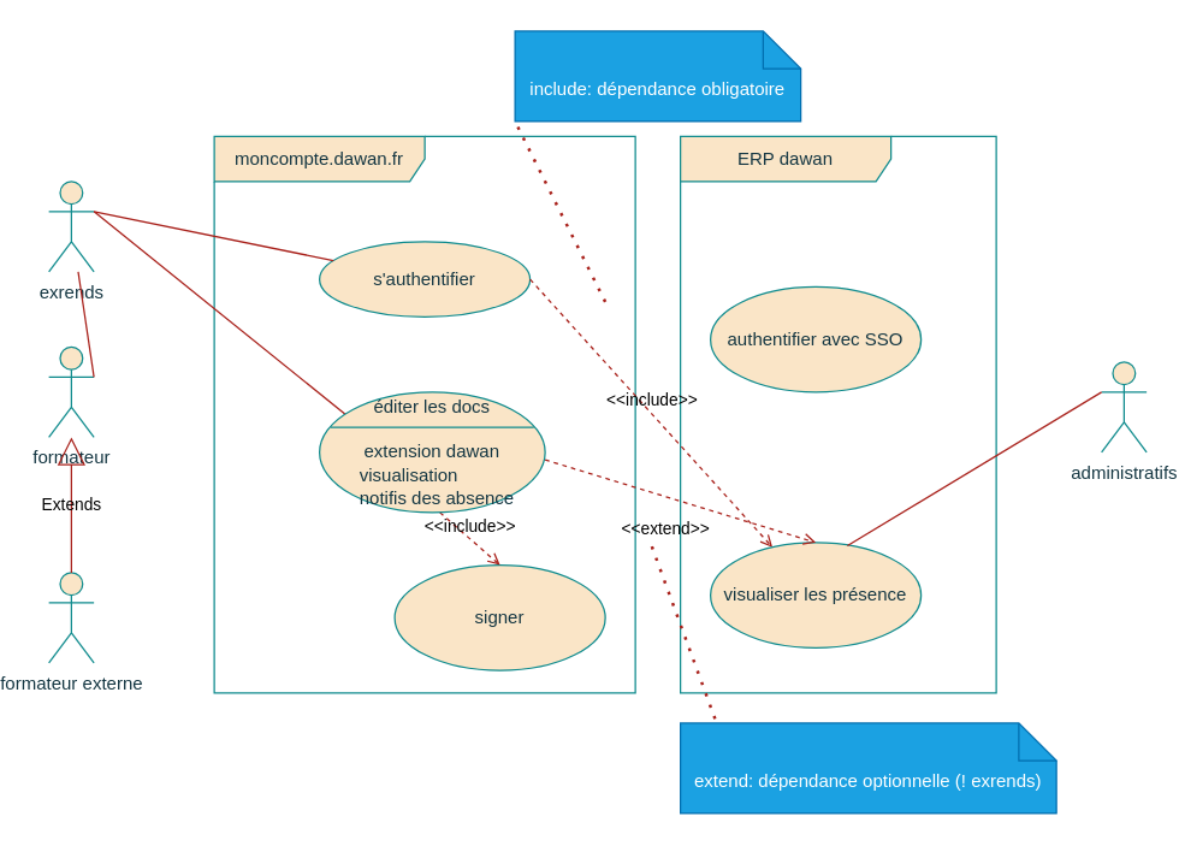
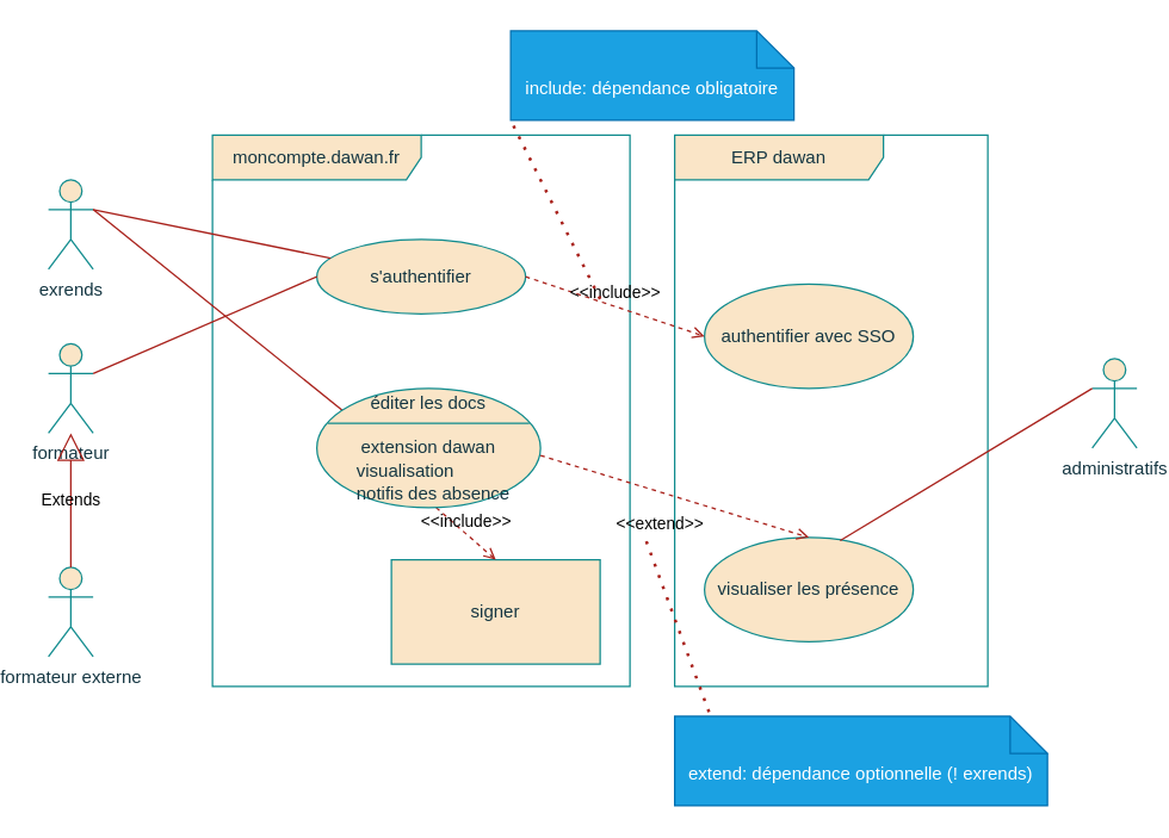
  <mxCell id="0" />
  <mxCell id="1" parent="0" />
  <mxCell id="2" value="exrends" style="shape=umlActor;verticalLabelPosition=bottom;verticalAlign=top;html=1;labelBackgroundColor=none;fillColor=#FAE5C7;strokeColor=#0F8B8D;fontColor=#143642;" vertex="1" parent="1"><mxGeometry x="20" y="120" width="30" height="60" as="geometry" /></mxCell>
  <mxCell id="3" value="formateur" style="shape=umlActor;verticalLabelPosition=bottom;verticalAlign=top;html=1;labelBackgroundColor=none;fillColor=#FAE5C7;strokeColor=#0F8B8D;fontColor=#143642;" vertex="1" parent="1"><mxGeometry x="20" y="230" width="30" height="60" as="geometry" /></mxCell>
  <mxCell id="4" value="&lt;div&gt;formateur externe&lt;/div&gt;" style="shape=umlActor;verticalLabelPosition=bottom;verticalAlign=top;html=1;labelBackgroundColor=none;fillColor=#FAE5C7;strokeColor=#0F8B8D;fontColor=#143642;" vertex="1" parent="1"><mxGeometry x="20" y="380" width="30" height="60" as="geometry" /></mxCell>
  <mxCell id="5" value="Extends" style="endArrow=block;endSize=16;endFill=0;html=1;rounded=0;exitX=0.5;exitY=0;exitDx=0;exitDy=0;exitPerimeter=0;labelBackgroundColor=none;strokeColor=#A8201A;fontColor=default;" edge="1" parent="1" source="4" target="3"><mxGeometry width="160" relative="1" as="geometry"><mxPoint x="210" y="250" as="sourcePoint" /><mxPoint x="370" y="250" as="targetPoint" /></mxGeometry></mxCell>
  <mxCell id="6" value="moncompte.dawan.fr" style="shape=umlFrame;whiteSpace=wrap;html=1;pointerEvents=0;width=140;height=30;labelBackgroundColor=none;fillColor=#FAE5C7;strokeColor=#0F8B8D;fontColor=#143642;" vertex="1" parent="1"><mxGeometry x="130" y="90" width="280" height="370" as="geometry" /></mxCell>
  <mxCell id="7" value="ERP dawan" style="shape=umlFrame;whiteSpace=wrap;html=1;pointerEvents=0;width=140;height=30;labelBackgroundColor=none;fillColor=#FAE5C7;strokeColor=#0F8B8D;fontColor=#143642;" vertex="1" parent="1"><mxGeometry x="440" y="90" width="210" height="370" as="geometry" /></mxCell>
  <mxCell id="8" value="administratifs" style="shape=umlActor;verticalLabelPosition=bottom;verticalAlign=top;html=1;labelBackgroundColor=none;fillColor=#FAE5C7;strokeColor=#0F8B8D;fontColor=#143642;" vertex="1" parent="1"><mxGeometry x="720" y="240" width="30" height="60" as="geometry" /></mxCell>
  <mxCell id="9" value="s'authentifier" style="ellipse;whiteSpace=wrap;html=1;labelBackgroundColor=none;fillColor=#FAE5C7;strokeColor=#0F8B8D;fontColor=#143642;" vertex="1" parent="1"><mxGeometry x="200" y="160" width="140" height="50" as="geometry" /></mxCell>
  <mxCell id="10" value="" style="endArrow=none;html=1;rounded=0;exitX=1;exitY=0.333;exitDx=0;exitDy=0;exitPerimeter=0;labelBackgroundColor=none;strokeColor=#A8201A;fontColor=default;" edge="1" parent="1" source="2" target="9"><mxGeometry width="50" height="50" relative="1" as="geometry"><mxPoint x="270" y="330" as="sourcePoint" /><mxPoint x="320" y="280" as="targetPoint" /></mxGeometry></mxCell>
- <mxCell id="11" value="" style="endArrow=none;html=1;rounded=0;exitX=1;exitY=0.333;exitDx=0;exitDy=0;exitPerimeter=0;labelBackgroundColor=none;strokeColor=#A8201A;fontColor=default;" edge="1" parent="1" source="3" target="2"><mxGeometry width="50" height="50" relative="1" as="geometry"><mxPoint x="270" y="330" as="sourcePoint" /><mxPoint x="320" y="280" as="targetPoint" /></mxGeometry></mxCell>
+ <mxCell id="11" value="" style="endArrow=none;html=1;rounded=0;exitX=1;exitY=0.333;exitDx=0;exitDy=0;exitPerimeter=0;entryX=0;entryY=0.5;entryDx=0;entryDy=0;labelBackgroundColor=none;strokeColor=#A8201A;fontColor=default;" edge="1" parent="1" source="3" target="9"><mxGeometry width="50" height="50" relative="1" as="geometry"><mxPoint x="270" y="330" as="sourcePoint" /><mxPoint x="320" y="280" as="targetPoint" /></mxGeometry></mxCell>
  <mxCell id="12" value="authentifier avec SSO" style="ellipse;whiteSpace=wrap;html=1;labelBackgroundColor=none;fillColor=#FAE5C7;strokeColor=#0F8B8D;fontColor=#143642;" vertex="1" parent="1"><mxGeometry x="460" y="190" width="140" height="70" as="geometry" /></mxCell>
- <mxCell id="13" value="&amp;lt;&amp;lt;include&amp;gt;&amp;gt;" style="html=1;verticalAlign=bottom;labelBackgroundColor=none;endArrow=open;endFill=0;dashed=1;rounded=0;exitX=1;exitY=0.5;exitDx=0;exitDy=0;strokeColor=#A8201A;fontColor=default;" edge="1" parent="1" source="9" target="19"><mxGeometry width="160" relative="1" as="geometry"><mxPoint x="210" y="310" as="sourcePoint" /><mxPoint x="370" y="310" as="targetPoint" /></mxGeometry></mxCell>
+ <mxCell id="13" value="&amp;lt;&amp;lt;include&amp;gt;&amp;gt;" style="html=1;verticalAlign=bottom;labelBackgroundColor=none;endArrow=open;endFill=0;dashed=1;rounded=0;exitX=1;exitY=0.5;exitDx=0;exitDy=0;entryX=0;entryY=0.5;entryDx=0;entryDy=0;strokeColor=#A8201A;fontColor=default;" edge="1" parent="1" source="9" target="12"><mxGeometry width="160" relative="1" as="geometry"><mxPoint x="210" y="310" as="sourcePoint" /><mxPoint x="370" y="310" as="targetPoint" /></mxGeometry></mxCell>
  <mxCell id="14" value="include: dépendance obligatoire" style="shape=note2;boundedLbl=1;whiteSpace=wrap;html=1;size=25;verticalAlign=top;align=center;labelBackgroundColor=none;fillColor=#1ba1e2;strokeColor=#006EAF;fontColor=#ffffff;" vertex="1" parent="1"><mxGeometry x="330" width="190" height="60" as="geometry" y="20" /></mxCell>
  <mxCell id="15" value="" style="endArrow=none;dashed=1;html=1;dashPattern=1 3;strokeWidth=2;rounded=0;entryX=0;entryY=1;entryDx=0;entryDy=0;entryPerimeter=0;labelBackgroundColor=none;strokeColor=#A8201A;fontColor=default;" edge="1" parent="1" target="14"><mxGeometry width="50" height="50" relative="1" as="geometry"><mxPoint x="390" y="200" as="sourcePoint" /><mxPoint x="320" y="180" as="targetPoint" /></mxGeometry></mxCell>
- <mxCell id="16" value="signer" style="ellipse;whiteSpace=wrap;html=1;labelBackgroundColor=none;fillColor=#FAE5C7;strokeColor=#0F8B8D;fontColor=#143642;" vertex="1" parent="1"><mxGeometry x="250" y="375" width="140" height="70" as="geometry" /></mxCell>
+ <mxCell id="16" value="signer" style="whiteSpace=wrap;html=1;labelBackgroundColor=none;fillColor=#FAE5C7;strokeColor=#0F8B8D;fontColor=#143642;rounded=0;" vertex="1" parent="1"><mxGeometry x="250" y="375" width="140" height="70" as="geometry" /></mxCell>
  <mxCell id="17" value="&amp;lt;&amp;lt;include&amp;gt;&amp;gt;" style="html=1;verticalAlign=bottom;labelBackgroundColor=none;endArrow=open;endFill=0;dashed=1;rounded=0;entryX=0.5;entryY=0;entryDx=0;entryDy=0;exitX=0.5;exitY=1;exitDx=0;exitDy=0;strokeColor=#A8201A;fontColor=default;" edge="1" parent="1" target="16"><mxGeometry width="160" relative="1" as="geometry"><mxPoint x="280" y="340" as="sourcePoint" /><mxPoint x="370" y="310" as="targetPoint" /></mxGeometry></mxCell>
  <mxCell id="18" value="" style="endArrow=none;html=1;rounded=0;entryX=1;entryY=0.333;entryDx=0;entryDy=0;entryPerimeter=0;exitX=0.102;exitY=0.15;exitDx=0;exitDy=0;exitPerimeter=0;labelBackgroundColor=none;strokeColor=#A8201A;fontColor=default;" edge="1" parent="1" target="2"><mxGeometry width="50" height="50" relative="1" as="geometry"><mxPoint x="224.28" y="280.5" as="sourcePoint" /><mxPoint x="320" y="280" as="targetPoint" /></mxGeometry></mxCell>
  <mxCell id="19" value="visualiser les présence" style="ellipse;whiteSpace=wrap;html=1;labelBackgroundColor=none;fillColor=#FAE5C7;strokeColor=#0F8B8D;fontColor=#143642;" vertex="1" parent="1"><mxGeometry x="460" y="360" width="140" height="70" as="geometry" /></mxCell>
  <mxCell id="20" value="&amp;lt;&amp;lt;extend&amp;gt;&amp;gt;" style="html=1;verticalAlign=bottom;labelBackgroundColor=none;endArrow=open;endFill=0;dashed=1;rounded=0;entryX=0.5;entryY=0;entryDx=0;entryDy=0;exitX=1;exitY=0.5;exitDx=0;exitDy=0;strokeColor=#A8201A;fontColor=default;" edge="1" parent="1" target="19"><mxGeometry x="-0.016" y="-29" width="160" relative="1" as="geometry"><mxPoint x="350" y="305" as="sourcePoint" /><mxPoint x="370" y="310" as="targetPoint" /><mxPoint as="offset" /></mxGeometry></mxCell>
  <mxCell id="21" value="&lt;div&gt;extend: dépendance optionnelle (! exrends)&lt;/div&gt;" style="shape=note2;boundedLbl=1;whiteSpace=wrap;html=1;size=25;verticalAlign=top;align=center;labelBackgroundColor=none;fillColor=#1ba1e2;strokeColor=#006EAF;fontColor=#ffffff;" vertex="1" parent="1"><mxGeometry x="440" y="480" width="250" height="60" as="geometry" /></mxCell>
  <mxCell id="22" value="" style="endArrow=none;html=1;rounded=0;entryX=0;entryY=0.333;entryDx=0;entryDy=0;entryPerimeter=0;exitX=0.65;exitY=0.031;exitDx=0;exitDy=0;exitPerimeter=0;labelBackgroundColor=none;strokeColor=#A8201A;fontColor=default;" edge="1" parent="1" source="19" target="8"><mxGeometry width="50" height="50" relative="1" as="geometry"><mxPoint x="270" y="330" as="sourcePoint" /><mxPoint x="320" y="280" as="targetPoint" /></mxGeometry></mxCell>
  <mxCell id="23" value="" style="endArrow=none;dashed=1;html=1;dashPattern=1 3;strokeWidth=2;rounded=0;exitX=0.092;exitY=-0.047;exitDx=0;exitDy=0;exitPerimeter=0;labelBackgroundColor=none;strokeColor=#A8201A;fontColor=default;" edge="1" parent="1" source="21"><mxGeometry width="50" height="50" relative="1" as="geometry"><mxPoint x="270" y="380" as="sourcePoint" /><mxPoint x="420" y="360" as="targetPoint" /></mxGeometry></mxCell>
  <mxCell id="24" value="" style="shape=ellipse;container=1;horizontal=1;horizontalStack=0;resizeParent=1;resizeParentMax=0;resizeLast=0;html=1;dashed=0;collapsible=0;labelBackgroundColor=none;fillColor=#FAE5C7;strokeColor=#0F8B8D;fontColor=#143642;" vertex="1" parent="1"><mxGeometry x="200" y="260" width="150" height="80" as="geometry" /></mxCell>
  <mxCell id="25" value="éditer les docs" style="html=1;strokeColor=none;fillColor=none;align=center;verticalAlign=middle;rotatable=0;whiteSpace=wrap;labelBackgroundColor=none;fontColor=#143642;" vertex="1" parent="24"><mxGeometry width="150" height="20" as="geometry" /></mxCell>
  <mxCell id="26" value="" style="line;strokeWidth=1;fillColor=none;rotatable=0;labelPosition=right;points=[];portConstraint=eastwest;dashed=0;resizeWidth=1;labelBackgroundColor=none;strokeColor=#0F8B8D;fontColor=#143642;" vertex="1" parent="24"><mxGeometry x="7.5" y="20" width="135" height="6.667" as="geometry" /></mxCell>
  <mxCell id="27" value="extension dawan" style="text;html=1;align=center;verticalAlign=middle;rotatable=0;fillColor=none;strokeColor=none;whiteSpace=wrap;labelBackgroundColor=none;fontColor=#143642;" vertex="1" parent="24"><mxGeometry y="30" width="150" height="20" as="geometry" /></mxCell>
  <mxCell id="28" value="&lt;div&gt;visualisation&lt;/div&gt;&lt;div&gt;notifis des absence&lt;/div&gt;" style="text;html=1;align=left;verticalAlign=middle;rotatable=0;spacingLeft=25;fillColor=none;strokeColor=none;whiteSpace=wrap;labelBackgroundColor=none;fontColor=#143642;" vertex="1" parent="24"><mxGeometry y="46.67" width="150" height="33.33" as="geometry" /></mxCell>
